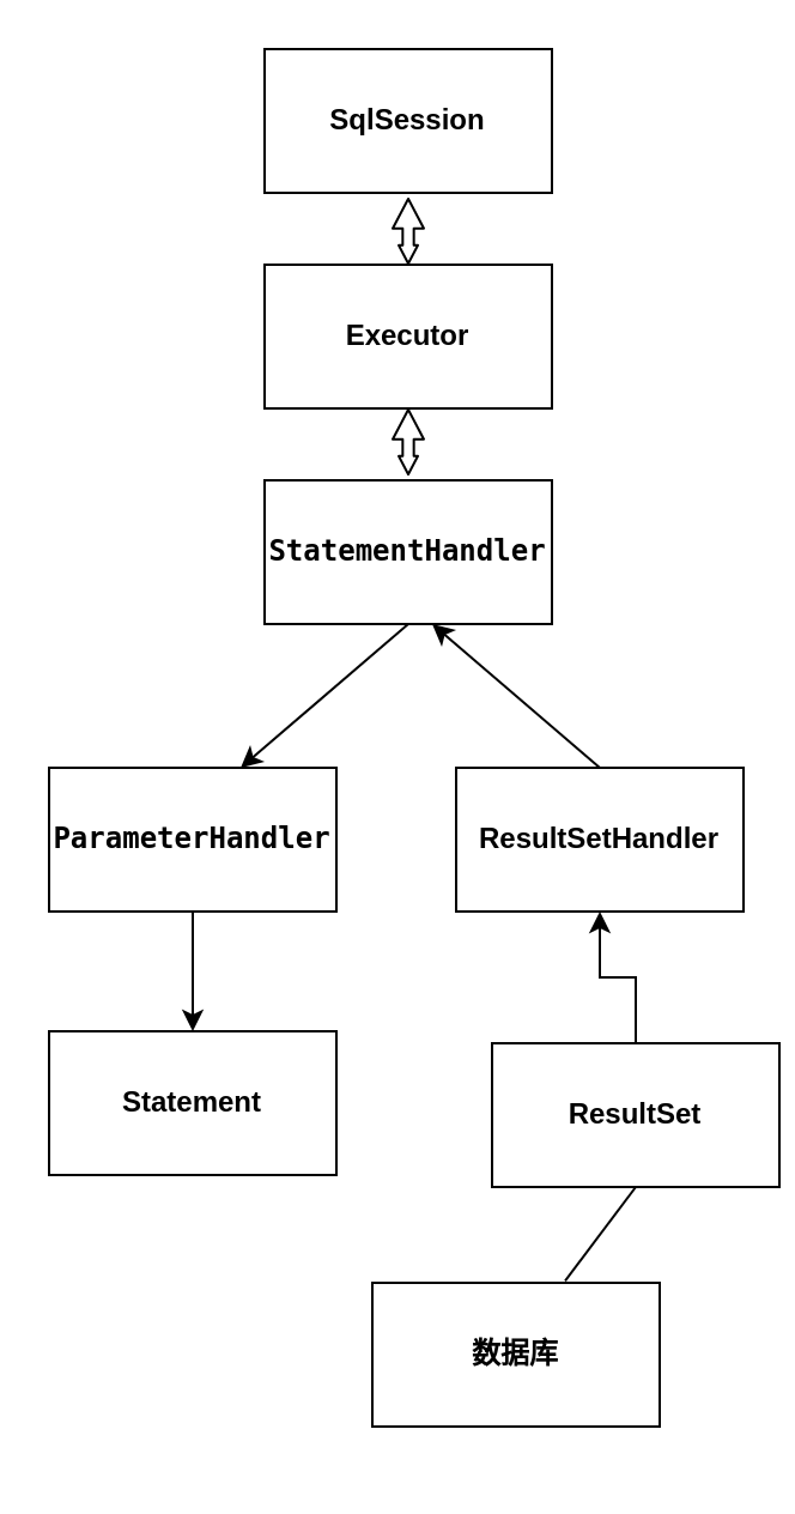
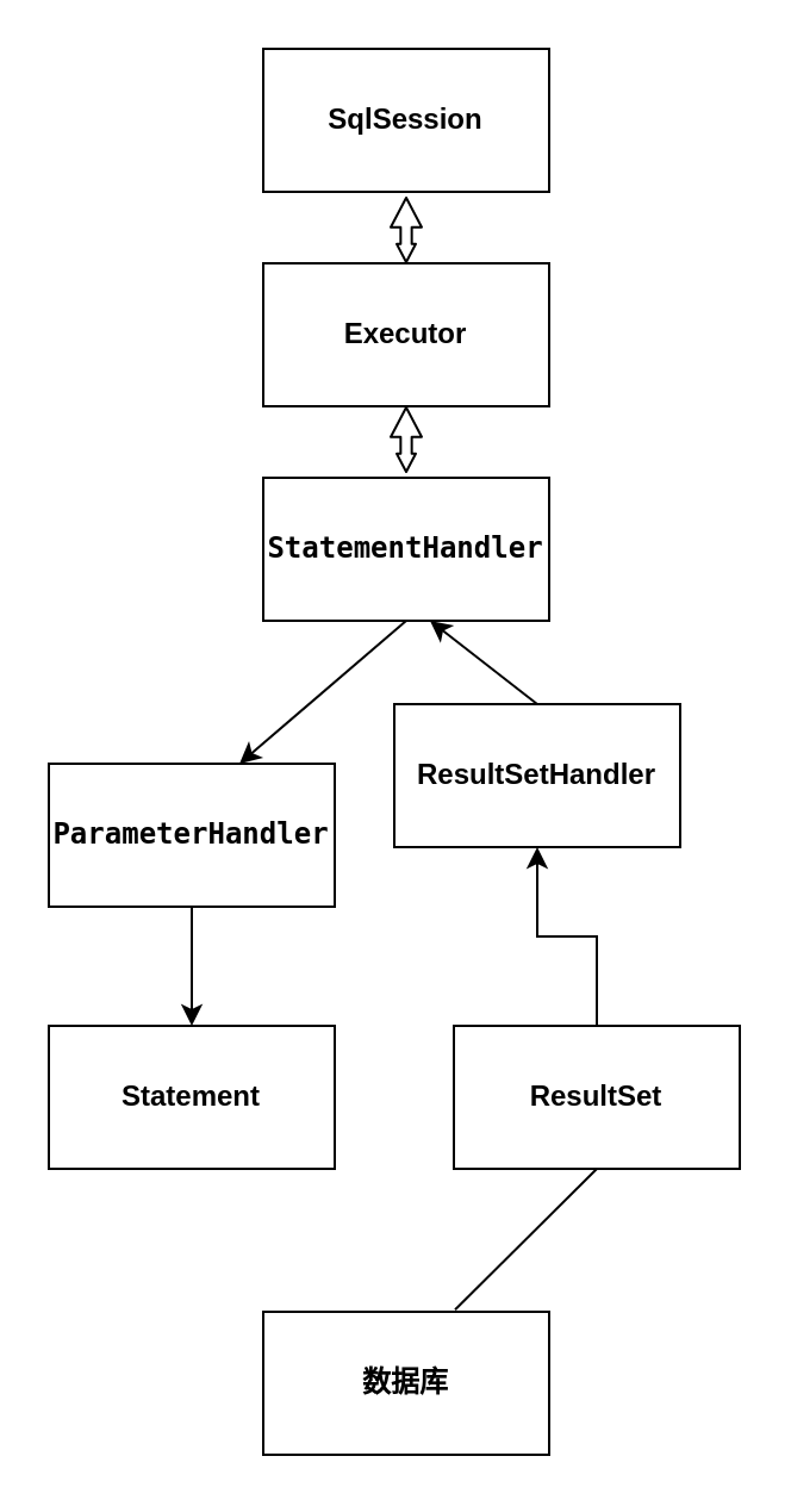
  <mxCell id="0" />
  <mxCell id="1" parent="0" />
  <mxCell id="2" value="Executor" style="rounded=0;whiteSpace=wrap;html=1;fontStyle=1" vertex="1" parent="1"><mxGeometry x="110" y="110" width="120" height="60" as="geometry" /></mxCell>
  <mxCell id="3" value="&lt;pre&gt;StatementHandler&lt;/pre&gt;" style="rounded=0;whiteSpace=wrap;html=1;fontStyle=1" vertex="1" parent="1"><mxGeometry x="110" y="200" width="120" height="60" as="geometry" /></mxCell>
  <mxCell id="4" value="SqlSession" style="rounded=0;whiteSpace=wrap;html=1;fontStyle=1" vertex="1" parent="1"><mxGeometry x="110" y="20" width="120" height="60" as="geometry" /></mxCell>
  <mxCell id="5" value="" style="edgeStyle=orthogonalEdgeStyle;rounded=0;orthogonalLoop=1;jettySize=auto;html=1;" edge="1" parent="1" source="6" target="8"><mxGeometry relative="1" as="geometry" /></mxCell>
- <mxCell id="6" value="ResultSet" style="rounded=0;whiteSpace=wrap;html=1;fontStyle=1" vertex="1" parent="1"><mxGeometry x="205" y="435" width="120" height="60" as="geometry" /></mxCell>
+ <mxCell id="6" value="ResultSet" style="rounded=0;whiteSpace=wrap;html=1;fontStyle=1" vertex="1" parent="1"><mxGeometry x="190" y="430" width="120" height="60" as="geometry" /></mxCell>
  <mxCell id="7" value="Statement" style="rounded=0;whiteSpace=wrap;html=1;fontStyle=1" vertex="1" parent="1"><mxGeometry x="20" y="430" width="120" height="60" as="geometry" /></mxCell>
- <mxCell id="8" value="ResultSetHandler" style="rounded=0;whiteSpace=wrap;html=1;fontStyle=1" vertex="1" parent="1"><mxGeometry x="190" y="320" width="120" height="60" as="geometry" /></mxCell>
+ <mxCell id="8" value="ResultSetHandler" style="rounded=0;whiteSpace=wrap;html=1;fontStyle=1" vertex="1" parent="1"><mxGeometry x="165" y="295" width="120" height="60" as="geometry" /></mxCell>
  <mxCell id="9" value="&lt;pre&gt;&lt;pre&gt;ParameterHandler&lt;br&gt;&lt;/pre&gt;&lt;/pre&gt;" style="rounded=0;whiteSpace=wrap;html=1;fontStyle=1" vertex="1" parent="1"><mxGeometry x="20" y="320" width="120" height="60" as="geometry" /></mxCell>
- <mxCell id="10" value="数据库" style="rounded=0;whiteSpace=wrap;html=1;fontStyle=1" vertex="1" parent="1"><mxGeometry x="155" y="535" width="120" height="60" as="geometry" /></mxCell>
+ <mxCell id="10" value="数据库" style="rounded=0;whiteSpace=wrap;html=1;fontStyle=1" vertex="1" parent="1"><mxGeometry x="110" y="550" width="120" height="60" as="geometry" /></mxCell>
  <mxCell id="11" value="" style="shape=flexArrow;endArrow=classic;startArrow=classic;html=1;startWidth=2.333;startSize=2.2;endWidth=7.333;endSize=3.777;width=4.667;" edge="1" parent="1"><mxGeometry width="50" height="50" relative="1" as="geometry"><mxPoint x="170" y="110" as="sourcePoint" /><mxPoint x="170" y="82" as="targetPoint" /></mxGeometry></mxCell>
  <mxCell id="12" value="" style="shape=flexArrow;endArrow=classic;startArrow=classic;html=1;startWidth=2.333;startSize=2.2;endWidth=7.333;endSize=3.777;width=4.667;" edge="1" parent="1"><mxGeometry width="50" height="50" relative="1" as="geometry"><mxPoint x="170" y="198" as="sourcePoint" /><mxPoint x="170" y="170" as="targetPoint" /></mxGeometry></mxCell>
  <mxCell id="13" value="" style="endArrow=classic;html=1;exitX=0.5;exitY=1;exitDx=0;exitDy=0;" edge="1" parent="1" source="3"><mxGeometry width="50" height="50" relative="1" as="geometry"><mxPoint x="200" y="310" as="sourcePoint" /><mxPoint x="100" y="320" as="targetPoint" /></mxGeometry></mxCell>
  <mxCell id="14" value="" style="endArrow=classic;html=1;exitX=0.5;exitY=0;exitDx=0;exitDy=0;" edge="1" parent="1" source="8"><mxGeometry width="50" height="50" relative="1" as="geometry"><mxPoint x="180.2" y="270" as="sourcePoint" /><mxPoint x="180" y="260" as="targetPoint" /></mxGeometry></mxCell>
  <mxCell id="15" value="" style="endArrow=classic;html=1;exitX=0.5;exitY=1;exitDx=0;exitDy=0;" edge="1" parent="1" source="9"><mxGeometry width="50" height="50" relative="1" as="geometry"><mxPoint x="179.828" y="270.172" as="sourcePoint" /><mxPoint x="80" y="430" as="targetPoint" /></mxGeometry></mxCell>
  <mxCell id="16" value="" style="endArrow=none;html=1;exitX=0.671;exitY=-0.014;exitDx=0;exitDy=0;entryX=0.5;entryY=1;entryDx=0;entryDy=0;exitPerimeter=0;" edge="1" parent="1" source="10" target="6"><mxGeometry width="50" height="50" relative="1" as="geometry"><mxPoint x="100.172" y="400.172" as="sourcePoint" /><mxPoint x="100" y="450" as="targetPoint" /></mxGeometry></mxCell>
